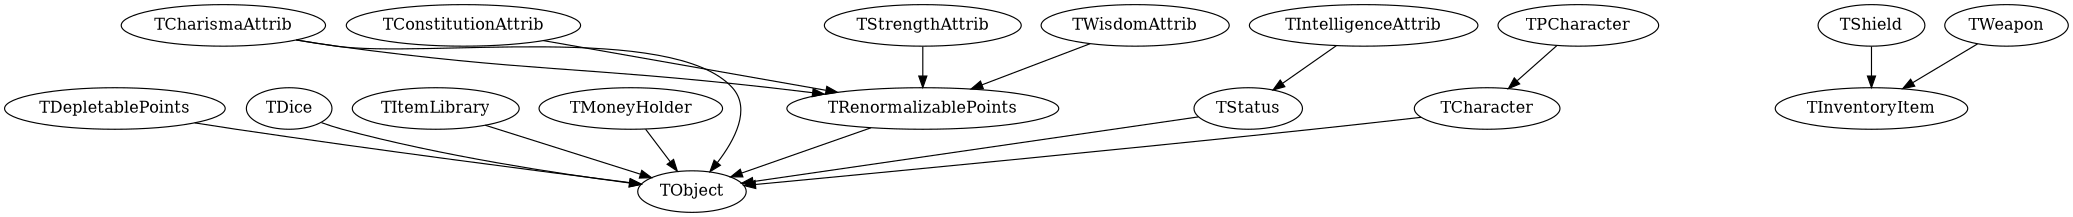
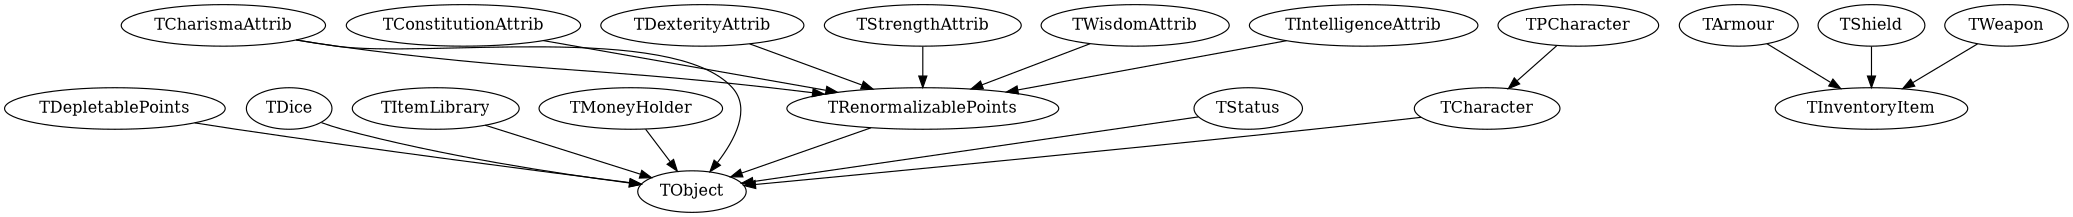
  digraph {
    TCharacter
    TObject
    TPCharacter
    TDepletablePoints
    TDice
+   TArmour
    TInventoryItem
    TShield
    TWeapon
    TItemLibrary
    TMoneyHolder
    TRenormalizablePoints
    TCharismaAttrib
    TConstitutionAttrib
+   TDexterityAttrib
    TIntelligenceAttrib
    TStrengthAttrib
    TWisdomAttrib
    TStatus
    TCharacter -> TObject
    TPCharacter -> TCharacter
    TDepletablePoints -> TObject
    TDice -> TObject
+   TArmour -> TInventoryItem
    TShield -> TInventoryItem
    TWeapon -> TInventoryItem
    TItemLibrary -> TObject
    TMoneyHolder -> TObject
    TRenormalizablePoints -> TObject
    TCharismaAttrib -> TObject
    TCharismaAttrib -> TRenormalizablePoints
    TConstitutionAttrib -> TRenormalizablePoints
-   TIntelligenceAttrib -> TStatus
+   TDexterityAttrib -> TRenormalizablePoints
+   TIntelligenceAttrib -> TRenormalizablePoints
    TStrengthAttrib -> TRenormalizablePoints
    TWisdomAttrib -> TRenormalizablePoints
    TStatus -> TObject
  }
